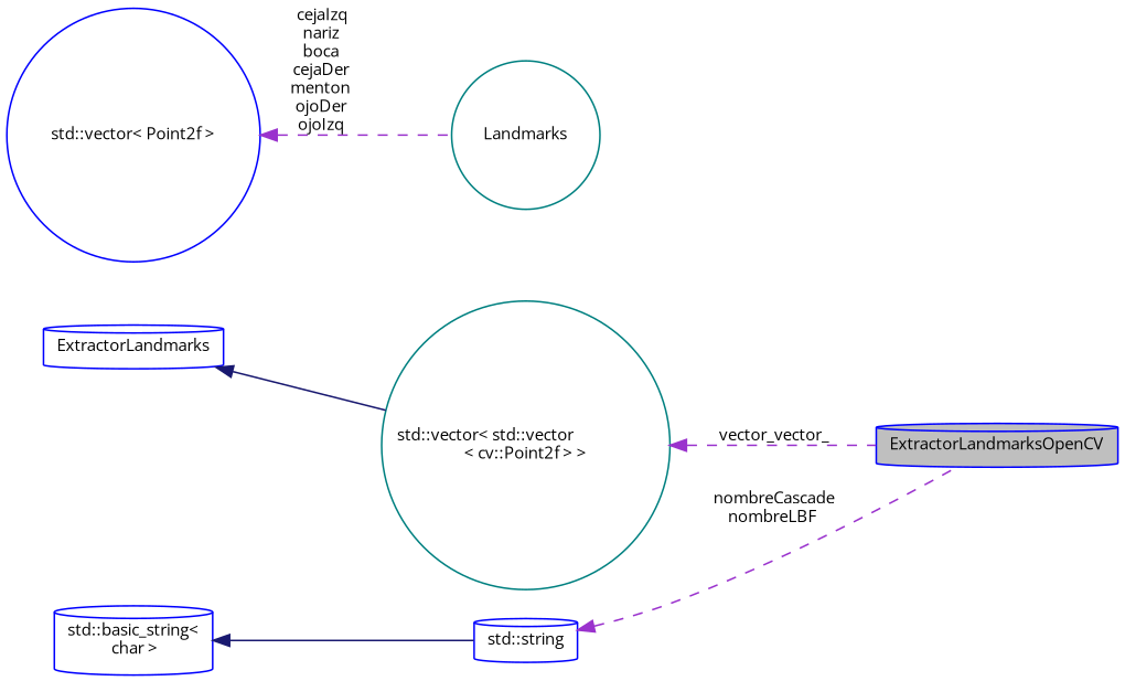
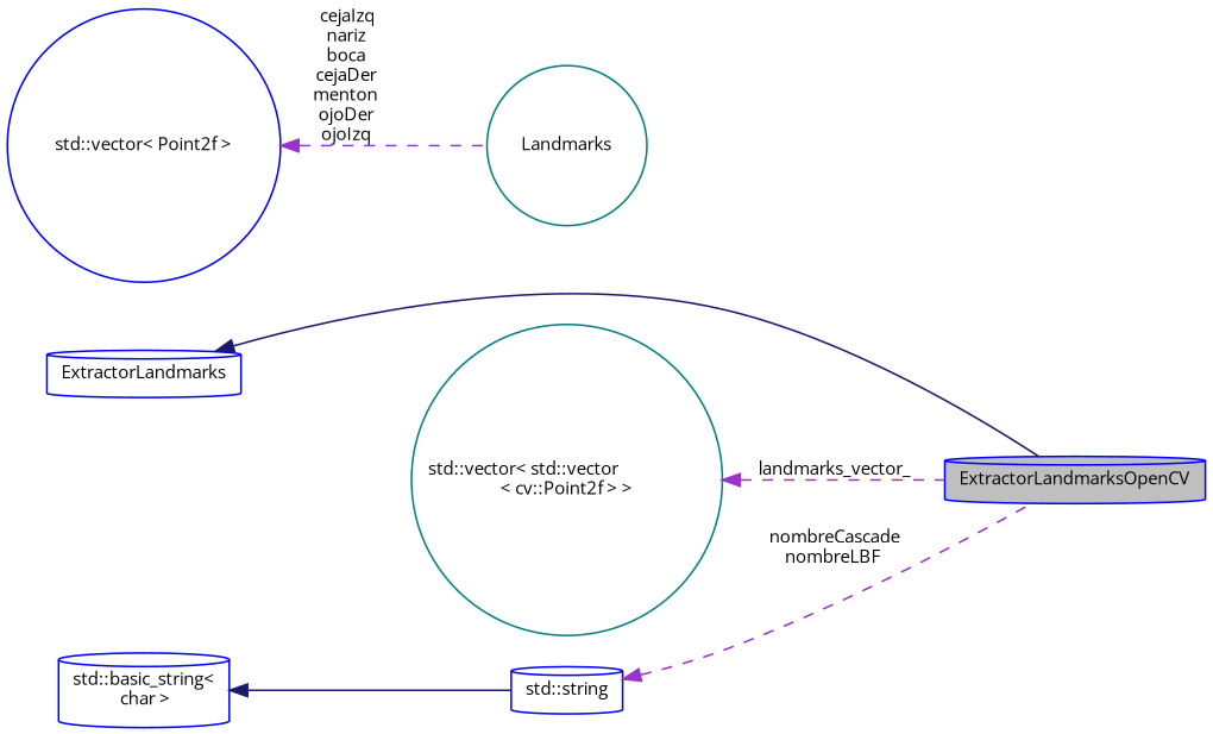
  digraph {
    fontname="Open Sans"
    rankdir=LR
    node [color=blue fillcolor=white fontname="Open Sans" fontsize=10 shape=cylinder style=filled]
    edge [color=darkorchid3 dir=back fontname="Open Sans" fontsize=10 labelfontname=Helvetica labelfontsize=10 style=dashed]
    n1 [fillcolor=grey75 fontcolor=black height=0.2 label=ExtractorLandmarksOpenCV width=0.4]
    n2 [height=0.2 label=ExtractorLandmarks width=0.4]
    n3 [color=teal height=0.2 label=Landmarks shape=circle width=0.4]
    n4 [height=0.2 label="std::vector\< Point2f \>" shape=circle width=0.4]
    n5 [color=teal height=0.2 label="std::vector\< std::vector\l\< cv::Point2f \> \>" shape=circle width=0.4]
    n6 [height=0.2 label="std::string" width=0.4]
    n7 [height=0.2 label="std::basic_string\<\l char \>" width=0.4]
-   n2 -> n5 [color=midnightblue style=solid]
+   n2 -> n1 [color=midnightblue style=solid]
    n4 -> n3 [label=" cejaIzq\nnariz\nboca\ncejaDer\nmenton\nojoDer\nojoIzq"]
-   n5 -> n1 [label=" vector_vector_"]
+   n5 -> n1 [label=" landmarks_vector_"]
    n6 -> n1 [label=" nombreCascade\nnombreLBF"]
    n7 -> n6 [color=midnightblue style=solid]
  }
